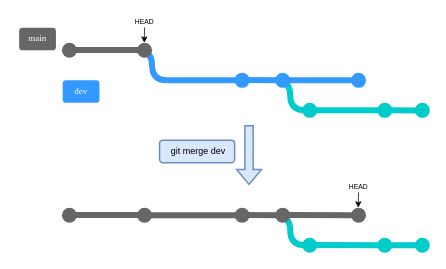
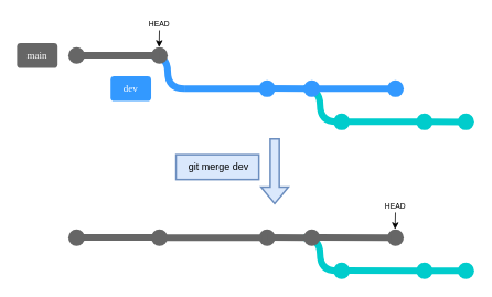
  <mxCell id="0" />
  <mxCell id="1" parent="0" />
  <mxCell id="2" value="" style="curved=1;endArrow=none;html=1;rounded=0;strokeWidth=8;endFill=0;strokeColor=#00CCCC;" parent="1" edge="1"><mxGeometry width="50" height="50" relative="1" as="geometry"><mxPoint x="366" y="106.35" as="sourcePoint" /><mxPoint x="406" y="146.35" as="targetPoint" /><Array as="points"><mxPoint x="386" y="106.35" /><mxPoint x="386" y="146.35" /></Array></mxGeometry></mxCell>
  <mxCell id="3" value="" style="curved=1;endArrow=none;html=1;rounded=0;strokeWidth=8;endFill=0;strokeColor=#3399FF;" parent="1" edge="1"><mxGeometry width="50" height="50" relative="1" as="geometry"><mxPoint x="182" y="66.35" as="sourcePoint" /><mxPoint x="222" y="106.35" as="targetPoint" /><Array as="points"><mxPoint x="202" y="66.35" /><mxPoint x="202" y="106.35" /></Array></mxGeometry></mxCell>
  <mxCell id="4" value="" style="ellipse;whiteSpace=wrap;html=1;aspect=fixed;strokeColor=none;rounded=0;strokeWidth=8;align=center;verticalAlign=middle;fontFamily=Helvetica;fontSize=11;fontColor=default;labelBackgroundColor=default;fillColor=#666666;" parent="1" vertex="1"><mxGeometry x="182" y="56.35" width="20" height="20" as="geometry" /></mxCell>
  <mxCell id="5" value="" style="endArrow=none;html=1;rounded=0;strokeColor=#666666;strokeWidth=8;align=center;verticalAlign=middle;fontFamily=Helvetica;fontSize=11;fontColor=default;labelBackgroundColor=default;endFill=0;curved=1;" parent="1" edge="1"><mxGeometry width="50" height="50" relative="1" as="geometry"><mxPoint x="92" y="65.98" as="sourcePoint" /><mxPoint x="192" y="65.98" as="targetPoint" /></mxGeometry></mxCell>
  <mxCell id="6" value="" style="ellipse;whiteSpace=wrap;html=1;aspect=fixed;strokeColor=none;rounded=0;strokeWidth=8;align=center;verticalAlign=middle;fontFamily=Helvetica;fontSize=11;fontColor=default;labelBackgroundColor=default;fillColor=#666666;" parent="1" vertex="1"><mxGeometry x="82" y="56.35" width="20" height="20" as="geometry" /></mxCell>
  <mxCell id="7" value="" style="ellipse;whiteSpace=wrap;html=1;aspect=fixed;strokeColor=none;rounded=0;strokeWidth=8;align=center;verticalAlign=middle;fontFamily=Helvetica;fontSize=11;fontColor=default;labelBackgroundColor=default;fillColor=#3399FF;" parent="1" vertex="1"><mxGeometry x="312" y="96.35" width="20" height="20" as="geometry" /></mxCell>
  <mxCell id="8" value="" style="endArrow=none;html=1;rounded=0;strokeColor=#3399FF;strokeWidth=8;align=center;verticalAlign=middle;fontFamily=Helvetica;fontSize=11;fontColor=default;labelBackgroundColor=default;endFill=0;curved=1;" parent="1" edge="1"><mxGeometry width="50" height="50" relative="1" as="geometry"><mxPoint x="222" y="106.28" as="sourcePoint" /><mxPoint x="322" y="106.28" as="targetPoint" /></mxGeometry></mxCell>
  <mxCell id="9" value="" style="endArrow=none;html=1;rounded=0;strokeColor=#3399FF;strokeWidth=8;align=center;verticalAlign=middle;fontFamily=Helvetica;fontSize=11;fontColor=default;labelBackgroundColor=default;endFill=0;curved=1;" parent="1" edge="1"><mxGeometry width="50" height="50" relative="1" as="geometry"><mxPoint x="322" y="106.01" as="sourcePoint" /><mxPoint x="372" y="106.35" as="targetPoint" /></mxGeometry></mxCell>
  <mxCell id="10" value="" style="ellipse;whiteSpace=wrap;html=1;aspect=fixed;strokeColor=none;rounded=0;strokeWidth=8;align=center;verticalAlign=middle;fontFamily=Helvetica;fontSize=11;fontColor=default;labelBackgroundColor=default;fillColor=#3399FF;" parent="1" vertex="1"><mxGeometry x="366" y="96.35" width="20" height="20" as="geometry" /></mxCell>
  <mxCell id="11" value="" style="ellipse;whiteSpace=wrap;html=1;aspect=fixed;strokeColor=none;rounded=0;strokeWidth=8;align=center;verticalAlign=middle;fontFamily=Helvetica;fontSize=11;fontColor=default;labelBackgroundColor=default;fillColor=#3399FF;" parent="1" vertex="1"><mxGeometry x="467" y="96.35" width="20" height="20" as="geometry" /></mxCell>
  <mxCell id="12" value="" style="endArrow=none;html=1;rounded=0;strokeColor=#3399FF;strokeWidth=8;align=center;verticalAlign=middle;fontFamily=Helvetica;fontSize=11;fontColor=default;labelBackgroundColor=default;endFill=0;curved=1;" parent="1" edge="1"><mxGeometry width="50" height="50" relative="1" as="geometry"><mxPoint x="382" y="106.11" as="sourcePoint" /><mxPoint x="472" y="106.35" as="targetPoint" /></mxGeometry></mxCell>
  <mxCell id="13" value="" style="ellipse;whiteSpace=wrap;html=1;aspect=fixed;strokeColor=none;rounded=0;strokeWidth=8;align=center;verticalAlign=middle;fontFamily=Helvetica;fontSize=11;fontColor=default;labelBackgroundColor=default;fillColor=#00CCCC;gradientColor=none;" parent="1" vertex="1"><mxGeometry x="402" y="136.35" width="20" height="20" as="geometry" /></mxCell>
  <mxCell id="14" value="" style="endArrow=none;html=1;rounded=0;strokeColor=#00CCCC;strokeWidth=8;align=center;verticalAlign=middle;fontFamily=Helvetica;fontSize=11;fontColor=default;labelBackgroundColor=default;endFill=0;curved=1;" parent="1" edge="1"><mxGeometry width="50" height="50" relative="1" as="geometry"><mxPoint x="417" y="146.06" as="sourcePoint" /><mxPoint x="507" y="146.3" as="targetPoint" /></mxGeometry></mxCell>
  <mxCell id="15" value="" style="ellipse;whiteSpace=wrap;html=1;aspect=fixed;strokeColor=none;rounded=0;strokeWidth=8;align=center;verticalAlign=middle;fontFamily=Helvetica;fontSize=11;fontColor=default;labelBackgroundColor=default;fillColor=#00CCCC;" parent="1" vertex="1"><mxGeometry x="502" y="136.35" width="20" height="20" as="geometry" /></mxCell>
  <mxCell id="16" value="" style="endArrow=none;html=1;rounded=0;strokeColor=#00CCCC;strokeWidth=8;align=center;verticalAlign=middle;fontFamily=Helvetica;fontSize=11;fontColor=default;labelBackgroundColor=default;endFill=0;curved=1;" parent="1" edge="1"><mxGeometry width="50" height="50" relative="1" as="geometry"><mxPoint x="512" y="146.23" as="sourcePoint" /><mxPoint x="562" y="146.38" as="targetPoint" /></mxGeometry></mxCell>
  <mxCell id="17" value="" style="ellipse;whiteSpace=wrap;html=1;aspect=fixed;strokeColor=none;rounded=0;strokeWidth=8;align=center;verticalAlign=middle;fontFamily=Helvetica;fontSize=11;fontColor=default;labelBackgroundColor=default;fillColor=#00CCCC;" parent="1" vertex="1"><mxGeometry x="552" y="136.35" width="20" height="20" as="geometry" /></mxCell>
  <mxCell id="18" value="" style="curved=1;endArrow=none;html=1;rounded=0;strokeWidth=8;endFill=0;strokeColor=#00CCCC;" parent="1" edge="1"><mxGeometry width="50" height="50" relative="1" as="geometry"><mxPoint x="366" y="286" as="sourcePoint" /><mxPoint x="406" y="326" as="targetPoint" /><Array as="points"><mxPoint x="386" y="286" /><mxPoint x="386" y="326" /></Array></mxGeometry></mxCell>
  <mxCell id="19" value="" style="endArrow=none;html=1;rounded=0;strokeColor=#666666;strokeWidth=8;align=center;verticalAlign=middle;fontFamily=Helvetica;fontSize=11;fontColor=default;labelBackgroundColor=default;endFill=0;curved=1;" parent="1" edge="1"><mxGeometry width="50" height="50" relative="1" as="geometry"><mxPoint x="92" y="285.63" as="sourcePoint" /><mxPoint x="192" y="285.63" as="targetPoint" /></mxGeometry></mxCell>
  <mxCell id="20" value="" style="ellipse;whiteSpace=wrap;html=1;aspect=fixed;strokeColor=none;rounded=0;strokeWidth=8;align=center;verticalAlign=middle;fontFamily=Helvetica;fontSize=11;fontColor=default;labelBackgroundColor=default;fillColor=#666666;" parent="1" vertex="1"><mxGeometry x="82" y="276" width="20" height="20" as="geometry" /></mxCell>
  <mxCell id="21" value="" style="ellipse;whiteSpace=wrap;html=1;aspect=fixed;strokeColor=none;rounded=0;strokeWidth=8;align=center;verticalAlign=middle;fontFamily=Helvetica;fontSize=11;fontColor=default;labelBackgroundColor=default;fillColor=#666666;" parent="1" vertex="1"><mxGeometry x="312" y="276" width="20" height="20" as="geometry" /></mxCell>
  <mxCell id="22" value="" style="endArrow=none;html=1;rounded=0;strokeColor=#666666;strokeWidth=8;align=center;verticalAlign=middle;fontFamily=Helvetica;fontSize=11;fontColor=default;labelBackgroundColor=default;endFill=0;curved=1;" parent="1" edge="1"><mxGeometry width="50" height="50" relative="1" as="geometry"><mxPoint x="192" y="286" as="sourcePoint" /><mxPoint x="316" y="285.93" as="targetPoint" /></mxGeometry></mxCell>
  <mxCell id="23" value="" style="endArrow=none;html=1;rounded=0;strokeColor=#666666;strokeWidth=8;align=center;verticalAlign=middle;fontFamily=Helvetica;fontSize=11;fontColor=default;labelBackgroundColor=default;endFill=0;curved=1;" parent="1" edge="1"><mxGeometry width="50" height="50" relative="1" as="geometry"><mxPoint x="322" y="285.66" as="sourcePoint" /><mxPoint x="372" y="286" as="targetPoint" /></mxGeometry></mxCell>
  <mxCell id="24" value="" style="ellipse;whiteSpace=wrap;html=1;aspect=fixed;strokeColor=none;rounded=0;strokeWidth=8;align=center;verticalAlign=middle;fontFamily=Helvetica;fontSize=11;fontColor=default;labelBackgroundColor=default;fillColor=#666666;" parent="1" vertex="1"><mxGeometry x="366" y="276" width="20" height="20" as="geometry" /></mxCell>
  <mxCell id="25" value="" style="ellipse;whiteSpace=wrap;html=1;aspect=fixed;strokeColor=none;rounded=0;strokeWidth=8;align=center;verticalAlign=middle;fontFamily=Helvetica;fontSize=11;fontColor=default;labelBackgroundColor=default;fillColor=#666666;" parent="1" vertex="1"><mxGeometry x="467" y="276" width="20" height="20" as="geometry" /></mxCell>
  <mxCell id="26" value="" style="endArrow=none;html=1;rounded=0;strokeColor=#666666;strokeWidth=8;align=center;verticalAlign=middle;fontFamily=Helvetica;fontSize=11;fontColor=default;labelBackgroundColor=default;endFill=0;curved=1;" parent="1" edge="1"><mxGeometry width="50" height="50" relative="1" as="geometry"><mxPoint x="382" y="285.76" as="sourcePoint" /><mxPoint x="472" y="286" as="targetPoint" /></mxGeometry></mxCell>
  <mxCell id="27" value="" style="ellipse;whiteSpace=wrap;html=1;aspect=fixed;strokeColor=none;rounded=0;strokeWidth=8;align=center;verticalAlign=middle;fontFamily=Helvetica;fontSize=11;fontColor=default;labelBackgroundColor=default;fillColor=#00CCCC;gradientColor=none;" parent="1" vertex="1"><mxGeometry x="402" y="316" width="20" height="20" as="geometry" /></mxCell>
  <mxCell id="28" value="" style="endArrow=none;html=1;rounded=0;strokeColor=#00CCCC;strokeWidth=8;align=center;verticalAlign=middle;fontFamily=Helvetica;fontSize=11;fontColor=default;labelBackgroundColor=default;endFill=0;curved=1;" parent="1" edge="1"><mxGeometry width="50" height="50" relative="1" as="geometry"><mxPoint x="417" y="325.71" as="sourcePoint" /><mxPoint x="507" y="325.95" as="targetPoint" /></mxGeometry></mxCell>
  <mxCell id="29" value="" style="ellipse;whiteSpace=wrap;html=1;aspect=fixed;strokeColor=none;rounded=0;strokeWidth=8;align=center;verticalAlign=middle;fontFamily=Helvetica;fontSize=11;fontColor=default;labelBackgroundColor=default;fillColor=#00CCCC;" parent="1" vertex="1"><mxGeometry x="502" y="316" width="20" height="20" as="geometry" /></mxCell>
  <mxCell id="30" value="" style="endArrow=none;html=1;rounded=0;strokeColor=#00CCCC;strokeWidth=8;align=center;verticalAlign=middle;fontFamily=Helvetica;fontSize=11;fontColor=default;labelBackgroundColor=default;endFill=0;curved=1;" parent="1" edge="1"><mxGeometry width="50" height="50" relative="1" as="geometry"><mxPoint x="512" y="325.88" as="sourcePoint" /><mxPoint x="562" y="326.03" as="targetPoint" /></mxGeometry></mxCell>
  <mxCell id="31" value="" style="ellipse;whiteSpace=wrap;html=1;aspect=fixed;strokeColor=none;rounded=0;strokeWidth=8;align=center;verticalAlign=middle;fontFamily=Helvetica;fontSize=11;fontColor=default;labelBackgroundColor=default;fillColor=#00CCCC;" parent="1" vertex="1"><mxGeometry x="552" y="316" width="20" height="20" as="geometry" /></mxCell>
  <mxCell id="32" value="" style="shape=flexArrow;endArrow=classic;html=1;rounded=0;fillColor=#dae8fc;strokeColor=#6c8ebf;strokeWidth=2;" parent="1" edge="1"><mxGeometry width="50" height="50" relative="1" as="geometry"><mxPoint x="331.17" y="166" as="sourcePoint" /><mxPoint x="331.17" y="246" as="targetPoint" /></mxGeometry></mxCell>
  <mxCell id="33" value="" style="ellipse;whiteSpace=wrap;html=1;aspect=fixed;strokeColor=none;rounded=0;strokeWidth=8;align=center;verticalAlign=middle;fontFamily=Helvetica;fontSize=11;fontColor=default;labelBackgroundColor=default;fillColor=#666666;" parent="1" vertex="1"><mxGeometry x="182" y="276" width="20" height="20" as="geometry" /></mxCell>
- <mxCell id="34" value="&amp;nbsp;git merge dev" style="rounded=1;whiteSpace=wrap;html=1;fillColor=#dae8fc;strokeColor=#6c8ebf;strokeWidth=2;fontFamily=Helvetica;" parent="1" vertex="1"><mxGeometry x="212" y="186" width="100" height="30" as="geometry" /></mxCell>
+ <mxCell id="34" value="&amp;nbsp;git merge dev" style="whiteSpace=wrap;html=1;fillColor=#dae8fc;strokeColor=#6c8ebf;strokeWidth=2;fontFamily=Helvetica;rounded=0;" parent="1" vertex="1"><mxGeometry x="212" y="186" width="100" height="30" as="geometry" /></mxCell>
  <mxCell id="35" value="" style="endArrow=classic;html=1;rounded=0;" parent="1" edge="1"><mxGeometry width="50" height="50" relative="1" as="geometry"><mxPoint x="192" y="36" as="sourcePoint" /><mxPoint x="191.58" y="56.35" as="targetPoint" /></mxGeometry></mxCell>
  <mxCell id="36" value="&lt;font style=&quot;font-size: 9px;&quot;&gt;HEAD&lt;/font&gt;" style="text;html=1;align=center;verticalAlign=middle;whiteSpace=wrap;rounded=0;" parent="1" vertex="1"><mxGeometry x="177" y="20" width="30" height="15" as="geometry" /></mxCell>
  <mxCell id="37" value="" style="endArrow=classic;html=1;rounded=0;" parent="1" edge="1"><mxGeometry width="50" height="50" relative="1" as="geometry"><mxPoint x="477" y="255.65" as="sourcePoint" /><mxPoint x="476.58" y="276" as="targetPoint" /></mxGeometry></mxCell>
  <mxCell id="38" value="&lt;font style=&quot;font-size: 9px;&quot;&gt;HEAD&lt;/font&gt;" style="text;html=1;align=center;verticalAlign=middle;whiteSpace=wrap;rounded=0;" parent="1" vertex="1"><mxGeometry x="462" y="239.65" width="30" height="15" as="geometry" /></mxCell>
- <mxCell id="39" value="&lt;font face=&quot;Verdana&quot; color=&quot;#ffffff&quot;&gt;main&lt;/font&gt;" style="rounded=1;whiteSpace=wrap;html=1;strokeColor=none;fillColor=#666666;" vertex="1" parent="1"><mxGeometry x="25" y="36.35" width="49" height="30" as="geometry" /></mxCell>
- <mxCell id="40" value="&lt;font face=&quot;Verdana&quot; color=&quot;#ffffff&quot;&gt;dev&lt;/font&gt;" style="rounded=1;whiteSpace=wrap;html=1;strokeColor=none;fillColor=#3399FF;" vertex="1" parent="1"><mxGeometry x="83" y="106.35" width="49" height="30" as="geometry" /></mxCell>
+ <mxCell id="39" value="&lt;font face=&quot;Verdana&quot; color=&quot;#ffffff&quot;&gt;main&lt;/font&gt;" style="rounded=1;whiteSpace=wrap;html=1;strokeColor=none;fillColor=#666666;" vertex="1" parent="1"><mxGeometry x="20" y="51.35" width="49" height="30" as="geometry" /></mxCell>
+ <mxCell id="40" value="&lt;font face=&quot;Verdana&quot; color=&quot;#ffffff&quot;&gt;dev&lt;/font&gt;" style="rounded=1;whiteSpace=wrap;html=1;strokeColor=none;fillColor=#3399FF;" vertex="1" parent="1"><mxGeometry x="133" y="91.35" width="49" height="30" as="geometry" /></mxCell>
